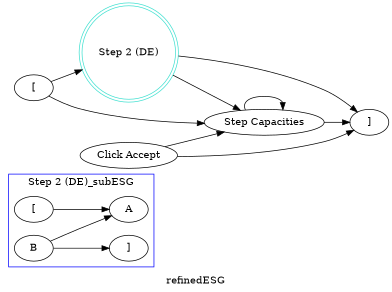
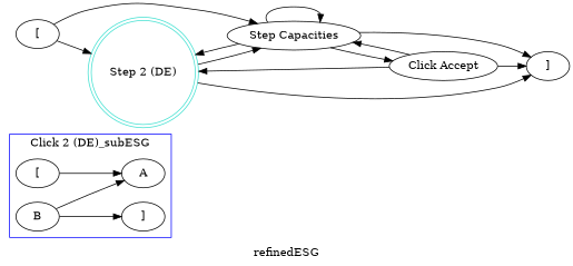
  digraph {
    label=refinedESG
    rankdir=LR
    node [color=black shape=ellipse]
    edge [color=black]
    n1 [label="["]
    n2 [label=A]
    n3 [label=B]
    n4 [label="]"]
    n5 [label="["]
    n6 [color=turquoise label="Step 2 (DE)" shape=doublecircle]
    n7 [label="Step Capacities"]
    n8 [label="]"]
    n9 [label="Click Accept"]
    subgraph cluster_1 {
      color=blue
-     label="Step 2 (DE)_subESG"
+     label="Click 2 (DE)_subESG"
      n1
      n2
      n3
      n4
    }
    n1 -> n2
    n3 -> n2
    n3 -> n4
    n5 -> n6
    n5 -> n7
    n6 -> n7
    n6 -> n8
+   n7 -> n6
    n7 -> n7
    n7 -> n8
+   n7 -> n9
+   n9 -> n6
    n9 -> n7
    n9 -> n8
  }
